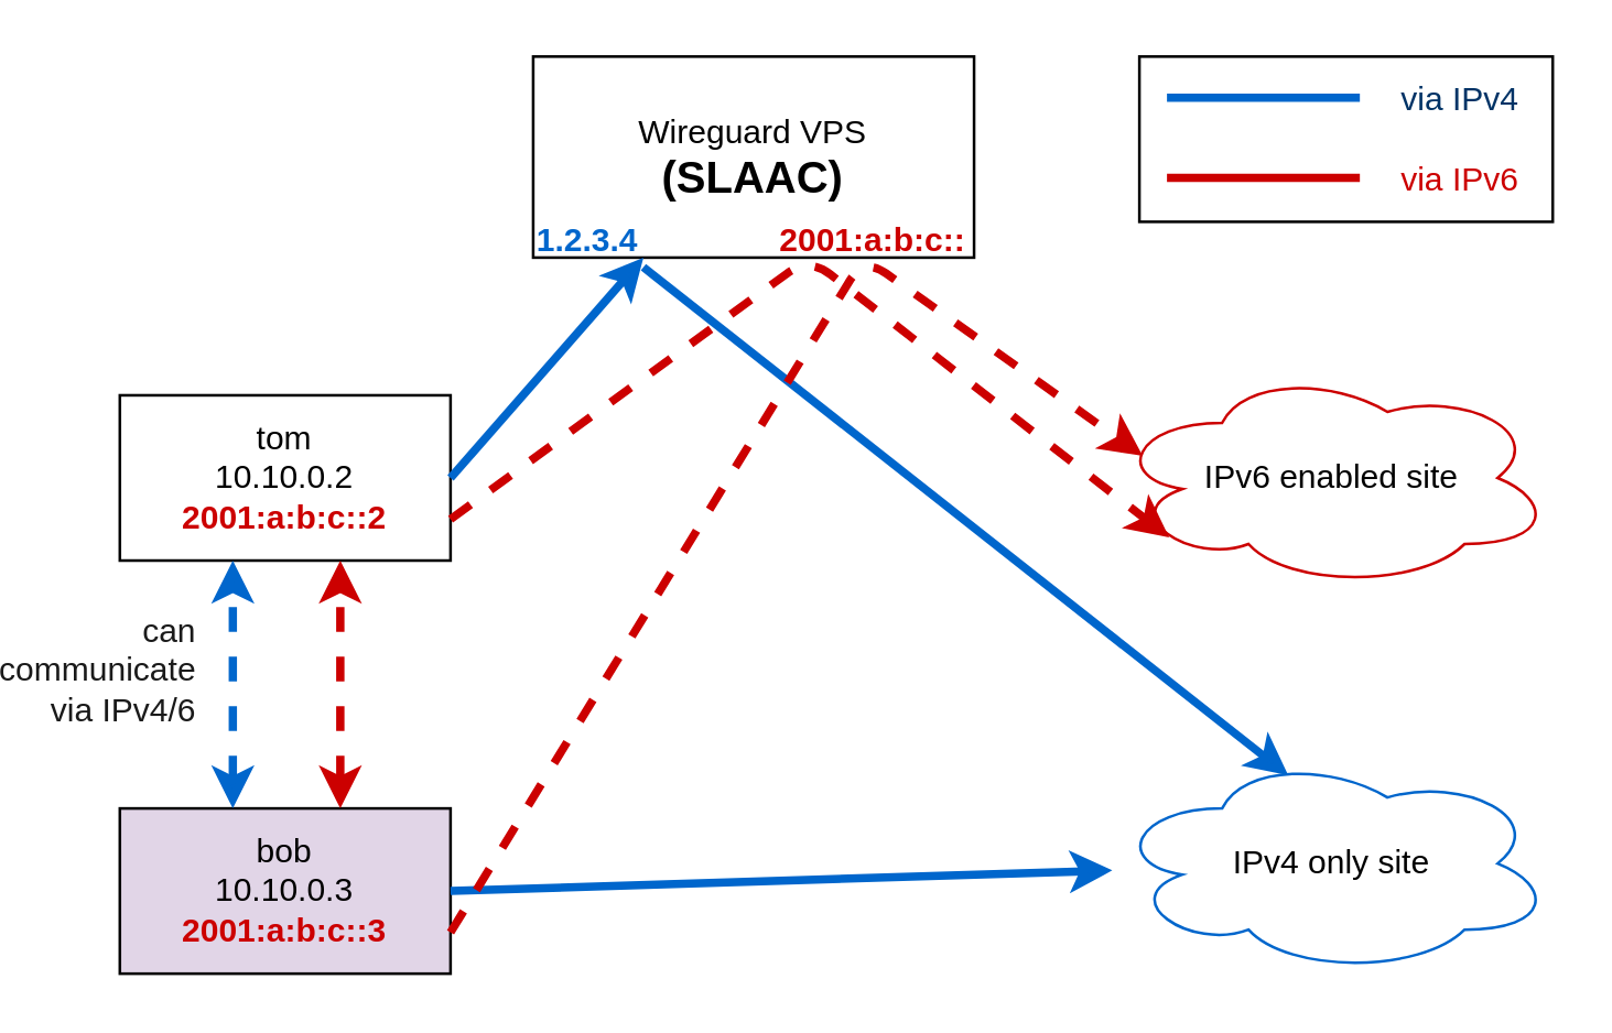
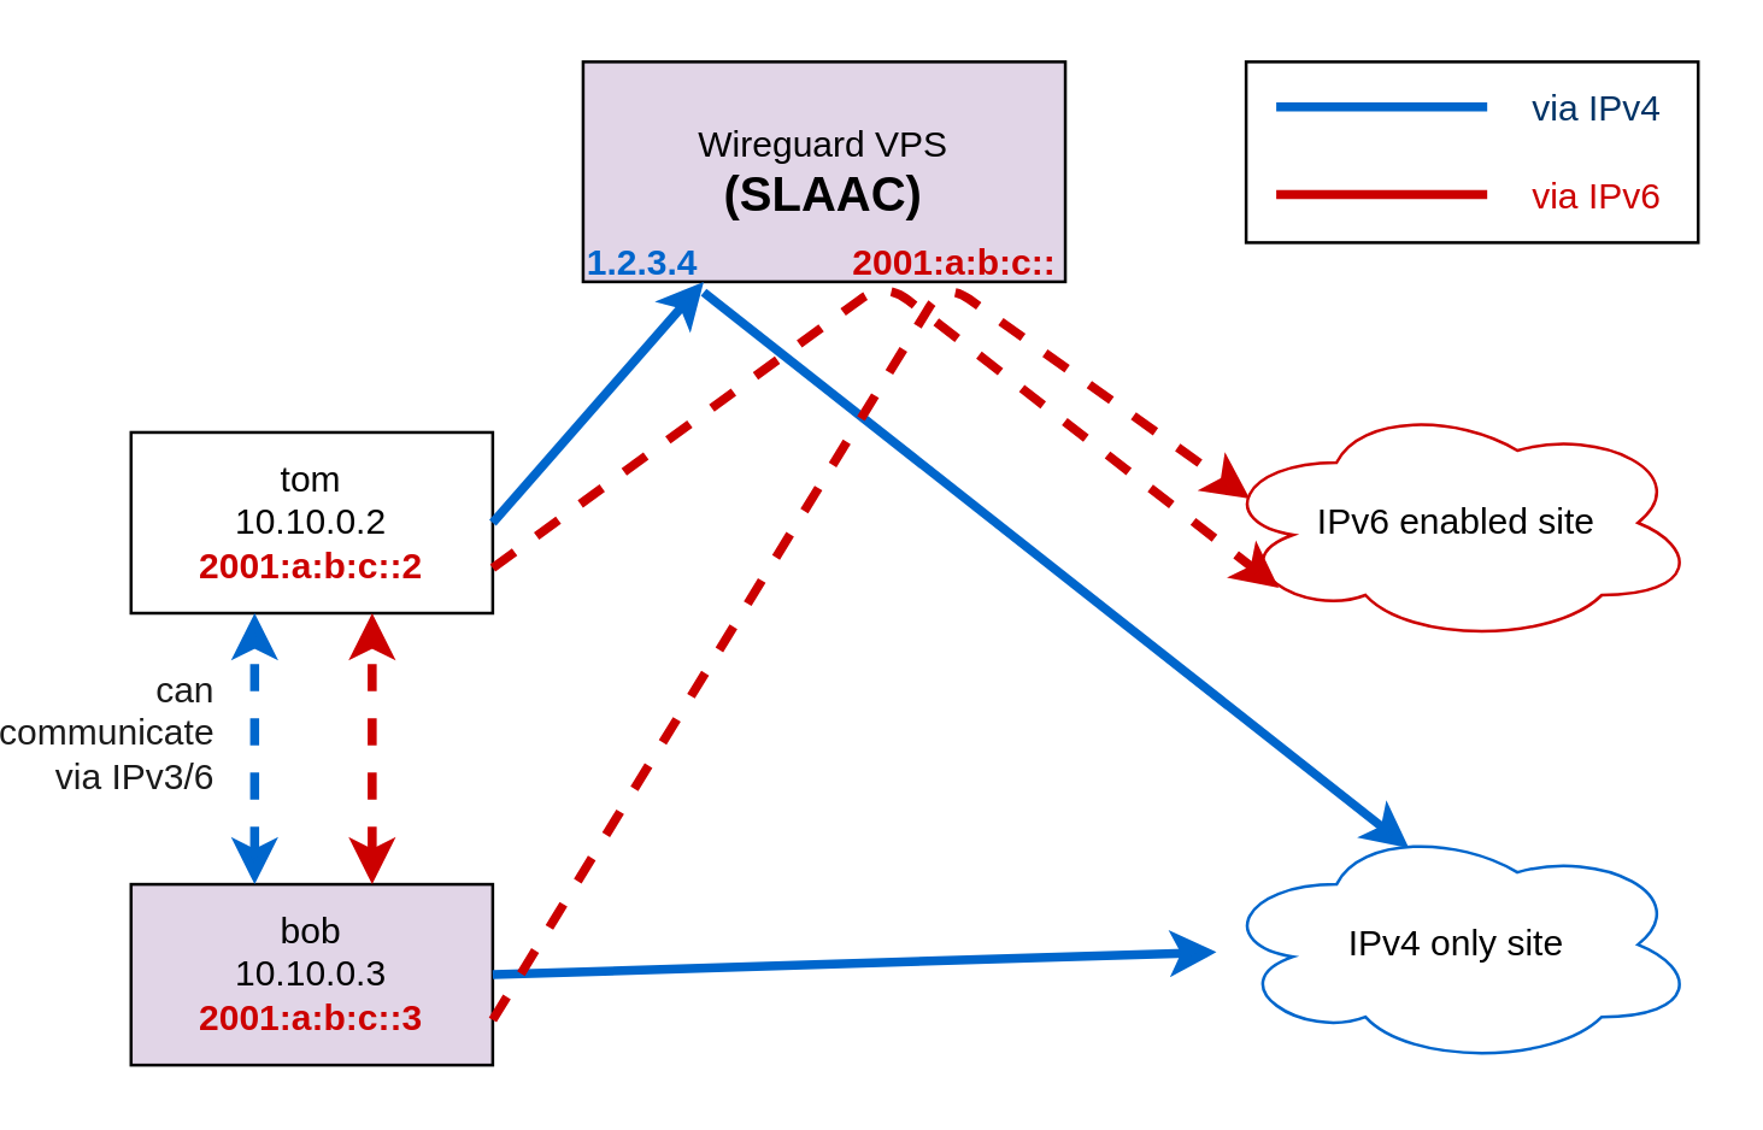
  <mxCell id="0" />
  <mxCell id="1" parent="0" />
  <mxCell id="2" value="&lt;div align=&quot;center&quot;&gt;tom&lt;/div&gt;&lt;div align=&quot;center&quot;&gt;10.10.0.2&lt;/div&gt;&lt;div align=&quot;center&quot;&gt;&lt;font color=&quot;#CC0000&quot;&gt;&lt;b&gt;2001:a:b:c::2&lt;/b&gt;&lt;/font&gt;&lt;br&gt;&lt;/div&gt;" style="rounded=0;whiteSpace=wrap;html=1;align=center;" parent="1" vertex="1"><mxGeometry x="30" y="143" width="120" height="60" as="geometry" /></mxCell>
  <mxCell id="3" value="&lt;div align=&quot;center&quot;&gt;bob&lt;/div&gt;&lt;div align=&quot;center&quot;&gt;10.10.0.3&lt;/div&gt;&lt;div align=&quot;center&quot;&gt;&lt;font color=&quot;#CC0000&quot;&gt;&lt;b&gt;2001:a:b:c::3&lt;/b&gt;&lt;/font&gt;&lt;/div&gt;" style="rounded=0;whiteSpace=wrap;html=1;align=center;fillColor=#e1d5e7;" parent="1" vertex="1"><mxGeometry x="30" y="293" width="120" height="60" as="geometry" /></mxCell>
- <mxCell id="4" value="&lt;div&gt;Wireguard VPS&lt;/div&gt;&lt;div style=&quot;font-size: 16px&quot;&gt;&lt;b&gt;(SLAAC)&lt;/b&gt;&lt;br&gt;&lt;/div&gt;" style="rounded=0;whiteSpace=wrap;html=1;" parent="1" vertex="1"><mxGeometry x="180" y="20" width="160" height="73" as="geometry" /></mxCell>
+ <mxCell id="4" value="&lt;div&gt;Wireguard VPS&lt;/div&gt;&lt;div style=&quot;font-size: 16px&quot;&gt;&lt;b&gt;(SLAAC)&lt;/b&gt;&lt;br&gt;&lt;/div&gt;" style="rounded=0;whiteSpace=wrap;html=1;fillColor=#e1d5e7;" parent="1" vertex="1"><mxGeometry x="180" y="20" width="160" height="73" as="geometry" /></mxCell>
  <mxCell id="5" value="IPv4 only site" style="ellipse;shape=cloud;whiteSpace=wrap;html=1;strokeColor=#0066CC;" parent="1" vertex="1"><mxGeometry x="390" y="273" width="160" height="80" as="geometry" /></mxCell>
  <mxCell id="6" value="" style="endArrow=classic;html=1;exitX=1;exitY=1;exitDx=0;exitDy=0;entryX=0.4;entryY=0.1;entryDx=0;entryDy=0;entryPerimeter=0;strokeWidth=3;strokeColor=#0066CC;" parent="1" source="12" target="5" edge="1"><mxGeometry width="50" height="50" relative="1" as="geometry"><mxPoint x="290" y="253" as="sourcePoint" /><mxPoint x="340" y="203" as="targetPoint" /></mxGeometry></mxCell>
  <mxCell id="7" value="" style="endArrow=classic;html=1;exitX=1;exitY=0.5;exitDx=0;exitDy=0;entryX=0.25;entryY=1;entryDx=0;entryDy=0;strokeWidth=3;strokeColor=#0066CC;" parent="1" source="2" target="4" edge="1"><mxGeometry width="50" height="50" relative="1" as="geometry"><mxPoint x="180" y="193" as="sourcePoint" /><mxPoint x="230" y="143" as="targetPoint" /></mxGeometry></mxCell>
  <mxCell id="8" value="IPv6 enabled site" style="ellipse;shape=cloud;whiteSpace=wrap;html=1;strokeColor=#CC0000;" parent="1" vertex="1"><mxGeometry x="390" y="133" width="160" height="80" as="geometry" /></mxCell>
  <mxCell id="9" value="" style="endArrow=classic;html=1;entryX=0.13;entryY=0.77;entryDx=0;entryDy=0;entryPerimeter=0;exitX=1;exitY=0.75;exitDx=0;exitDy=0;fontColor=#EA6B66;strokeWidth=3;strokeColor=#CC0000;dashed=1;" parent="1" source="2" target="8" edge="1"><mxGeometry width="50" height="50" relative="1" as="geometry"><mxPoint x="290" y="253" as="sourcePoint" /><mxPoint x="340" y="203" as="targetPoint" /><Array as="points"><mxPoint x="280" y="93" /></Array></mxGeometry></mxCell>
  <mxCell id="10" value="" style="endArrow=classic;html=1;exitX=1;exitY=0.5;exitDx=0;exitDy=0;strokeWidth=3;strokeColor=#0066CC;" parent="1" source="3" target="5" edge="1"><mxGeometry width="50" height="50" relative="1" as="geometry"><mxPoint x="290" y="253" as="sourcePoint" /><mxPoint x="340" y="203" as="targetPoint" /></mxGeometry></mxCell>
  <mxCell id="11" value="&lt;font color=&quot;#CC0000&quot;&gt;&lt;b&gt;2001:a:b:c::&lt;/b&gt;&lt;/font&gt;" style="text;html=1;strokeColor=none;fillColor=none;align=center;verticalAlign=middle;whiteSpace=wrap;rounded=0;fontColor=#EA6B66;rotation=0;" parent="1" vertex="1"><mxGeometry x="263.59" y="70" width="79.41" height="33" as="geometry" /></mxCell>
  <mxCell id="12" value="&lt;font color=&quot;#0066CC&quot;&gt;&lt;b&gt;1.2.3.4&lt;/b&gt;&lt;/font&gt;" style="text;html=1;strokeColor=none;fillColor=none;align=center;verticalAlign=middle;whiteSpace=wrap;rounded=0;fontColor=#003366;" parent="1" vertex="1"><mxGeometry x="180" y="76.5" width="40" height="20" as="geometry" /></mxCell>
  <mxCell id="13" value="" style="endArrow=classic;startArrow=classic;html=1;fontColor=#003366;strokeColor=#0066CC;strokeWidth=3;exitX=0.5;exitY=0;exitDx=0;exitDy=0;entryX=0.5;entryY=1;entryDx=0;entryDy=0;dashed=1;" parent="1" edge="1"><mxGeometry width="50" height="50" relative="1" as="geometry"><mxPoint x="71" y="293" as="sourcePoint" /><mxPoint x="71" y="203" as="targetPoint" /></mxGeometry></mxCell>
- <mxCell id="14" value="&lt;div align=&quot;right&quot;&gt;&lt;font color=&quot;#1A1A1A&quot;&gt;can communicate&lt;/font&gt;&lt;/div&gt;&lt;div align=&quot;right&quot;&gt;&lt;font color=&quot;#1A1A1A&quot;&gt;via IPv4/6&lt;/font&gt;&lt;/div&gt;" style="text;html=1;strokeColor=none;fillColor=none;align=right;verticalAlign=middle;whiteSpace=wrap;rounded=0;fontColor=#003366;" parent="1" vertex="1"><mxGeometry x="20" y="233" width="40" height="20" as="geometry" /></mxCell>
+ <mxCell id="14" value="&lt;div align=&quot;right&quot;&gt;&lt;font color=&quot;#1A1A1A&quot;&gt;can communicate&lt;/font&gt;&lt;/div&gt;&lt;div align=&quot;right&quot;&gt;&lt;font color=&quot;#1A1A1A&quot;&gt;via IPv3/6&lt;/font&gt;&lt;/div&gt;" style="text;html=1;strokeColor=none;fillColor=none;align=right;verticalAlign=middle;whiteSpace=wrap;rounded=0;fontColor=#003366;" parent="1" vertex="1"><mxGeometry x="20" y="233" width="40" height="20" as="geometry" /></mxCell>
  <mxCell id="15" value="&lt;div align=&quot;right&quot;&gt;via IPv4&amp;nbsp;&amp;nbsp;&amp;nbsp; &lt;br&gt;&lt;/div&gt;&lt;div align=&quot;right&quot;&gt;&lt;font color=&quot;#CC0000&quot;&gt;&lt;br&gt;&lt;/font&gt;&lt;/div&gt;&lt;div align=&quot;right&quot;&gt;&lt;font color=&quot;#CC0000&quot;&gt;via IPv6&lt;/font&gt;&amp;nbsp;&amp;nbsp;&amp;nbsp; &lt;br&gt;&lt;/div&gt;" style="text;html=1;fillColor=none;align=right;verticalAlign=middle;whiteSpace=wrap;rounded=0;fontColor=#003366;strokeColor=#000000;" parent="1" vertex="1"><mxGeometry x="400" y="20" width="150" height="60" as="geometry" /></mxCell>
  <mxCell id="16" value="" style="endArrow=classic;startArrow=classic;html=1;fontColor=#003366;strokeWidth=3;exitX=0.5;exitY=0;exitDx=0;exitDy=0;entryX=0.5;entryY=1;entryDx=0;entryDy=0;dashed=1;strokeColor=#CC0000;" parent="1" edge="1"><mxGeometry width="50" height="50" relative="1" as="geometry"><mxPoint x="110" y="293" as="sourcePoint" /><mxPoint x="110" y="203" as="targetPoint" /></mxGeometry></mxCell>
  <mxCell id="17" value="" style="endArrow=none;html=1;fontColor=#003366;strokeColor=#CC0000;strokeWidth=3;" parent="1" edge="1"><mxGeometry width="50" height="50" relative="1" as="geometry"><mxPoint x="410" y="64" as="sourcePoint" /><mxPoint x="480" y="64" as="targetPoint" /></mxGeometry></mxCell>
  <mxCell id="18" value="" style="endArrow=none;html=1;fontColor=#003366;strokeWidth=3;strokeColor=#0066CC;" parent="1" edge="1"><mxGeometry width="50" height="50" relative="1" as="geometry"><mxPoint x="410" y="35" as="sourcePoint" /><mxPoint x="480" y="35" as="targetPoint" /></mxGeometry></mxCell>
  <mxCell id="19" value="" style="endArrow=classic;html=1;entryX=0.07;entryY=0.4;entryDx=0;entryDy=0;entryPerimeter=0;exitX=1;exitY=0.75;exitDx=0;exitDy=0;fontColor=#EA6B66;strokeWidth=3;strokeColor=#CC0000;dashed=1;" edge="1" parent="1" source="3" target="8"><mxGeometry width="50" height="50" relative="1" as="geometry"><mxPoint x="160" y="198" as="sourcePoint" /><mxPoint x="411.2" y="175" as="targetPoint" /><Array as="points"><mxPoint x="300" y="93" /></Array></mxGeometry></mxCell>
